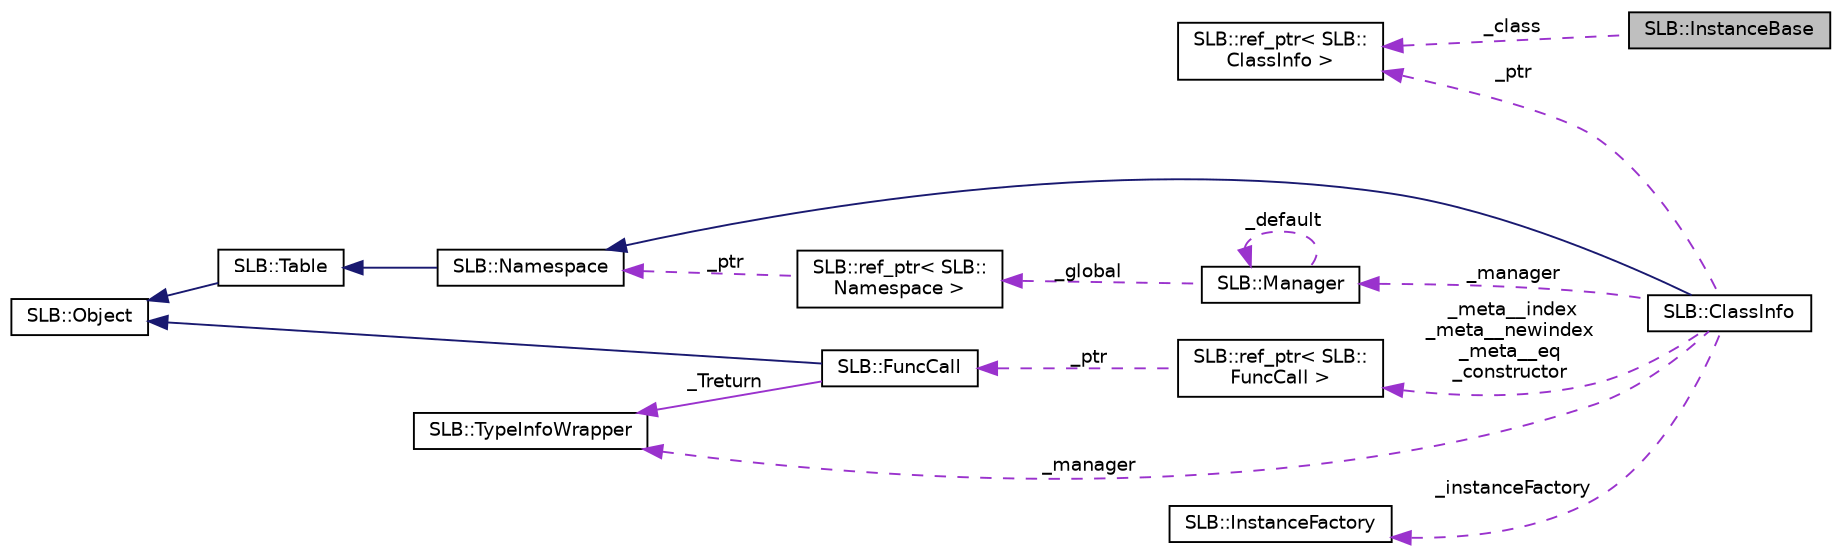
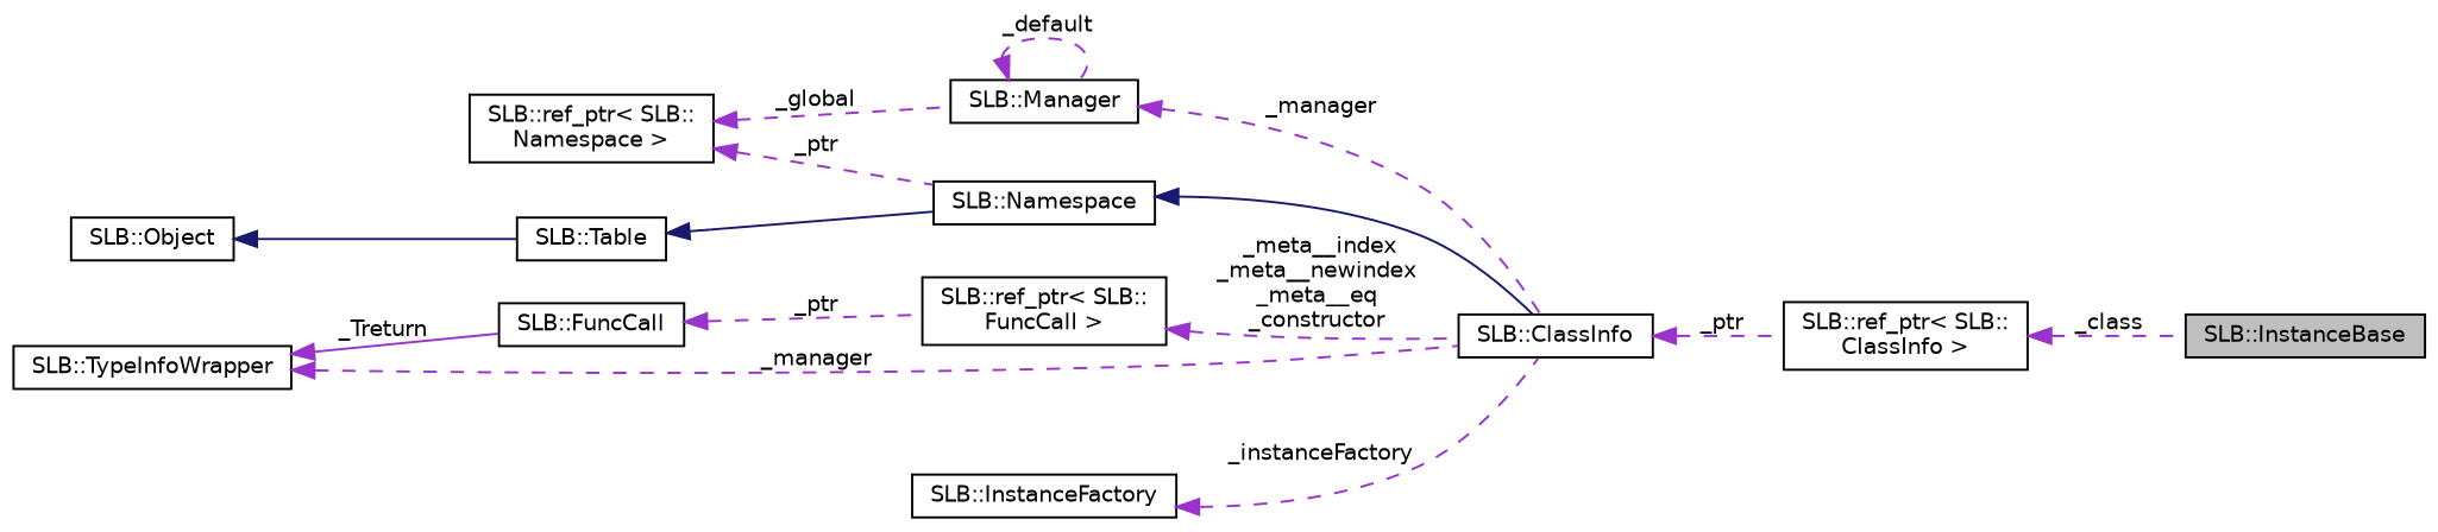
  digraph {
    rankdir=LR
    node [color=black fillcolor=white fontname=Helvetica fontsize=10 shape=record style=filled]
    edge [color=darkorchid3 dir=back fontname=Helvetica fontsize=10 labelfontname=Helvetica labelfontsize=10 style=dashed]
    n1 [fillcolor=grey75 fontcolor=black height=0.2 label="SLB::InstanceBase" width=0.4]
    n2 [height=0.2 label="SLB::ref_ptr\< SLB::\lClassInfo \>" width=0.4]
    n3 [height=0.2 label="SLB::ClassInfo" width=0.4]
    n4 [height=0.2 label="SLB::Namespace" width=0.4]
    n5 [height=0.2 label="SLB::ref_ptr\< SLB::\lNamespace \>" width=0.4]
    n6 [height=0.2 label="SLB::Manager" width=0.4]
    n7 [height=0.2 label="SLB::Table" width=0.4]
    n8 [height=0.2 label="SLB::Object" width=0.4]
    n9 [height=0.2 label="SLB::FuncCall" width=0.4]
    n10 [height=0.2 label="SLB::ref_ptr\< SLB::\lFuncCall \>" width=0.4]
    n11 [height=0.2 label="SLB::TypeInfoWrapper" width=0.4]
    n12 [height=0.2 label="SLB::InstanceFactory" width=0.4]
    n2 -> n1 [label=" _class"]
-   n2 -> n3 [label=" _ptr"]
+   n3 -> n2 [label=" _ptr"]
    n4 -> n3 [color=midnightblue style=solid]
-   n4 -> n5 [label=" _ptr"]
+   n5 -> n4 [label=" _ptr"]
    n5 -> n6 [label=" _global"]
    n6 -> n3 [label=" _manager"]
    n6 -> n6 [label=" _default"]
    n7 -> n4 [color=midnightblue style=solid]
    n8 -> n7 [color=midnightblue style=solid]
-   n8 -> n9 [color=midnightblue style=solid]
    n9 -> n10 [label=" _ptr"]
    n10 -> n3 [label=" _meta__index\n_meta__newindex\n_meta__eq\n_constructor"]
    n11 -> n3 [label=" _manager"]
    n11 -> n9 [label=" _Treturn" style=solid]
    n12 -> n3 [label=" _instanceFactory"]
  }
